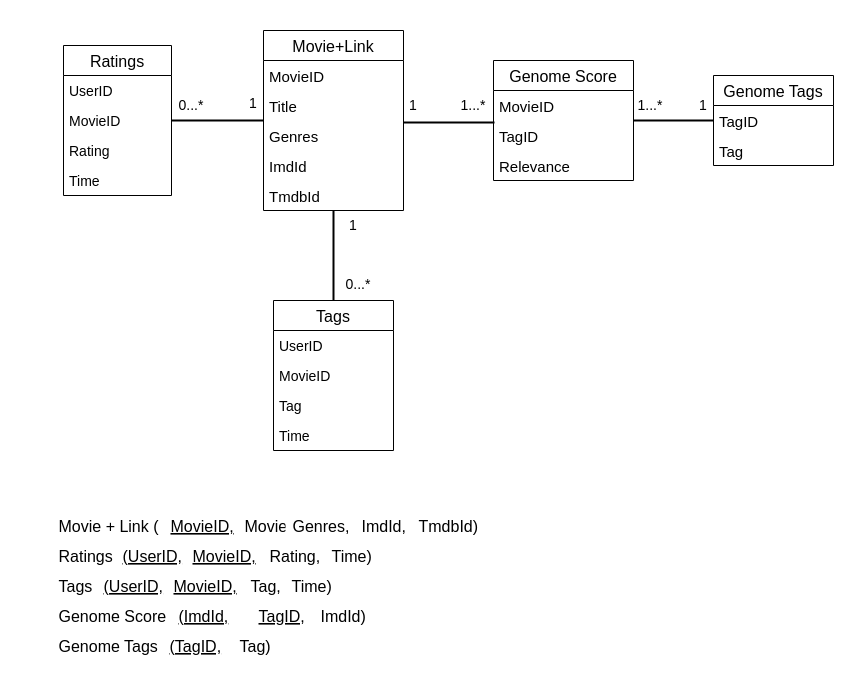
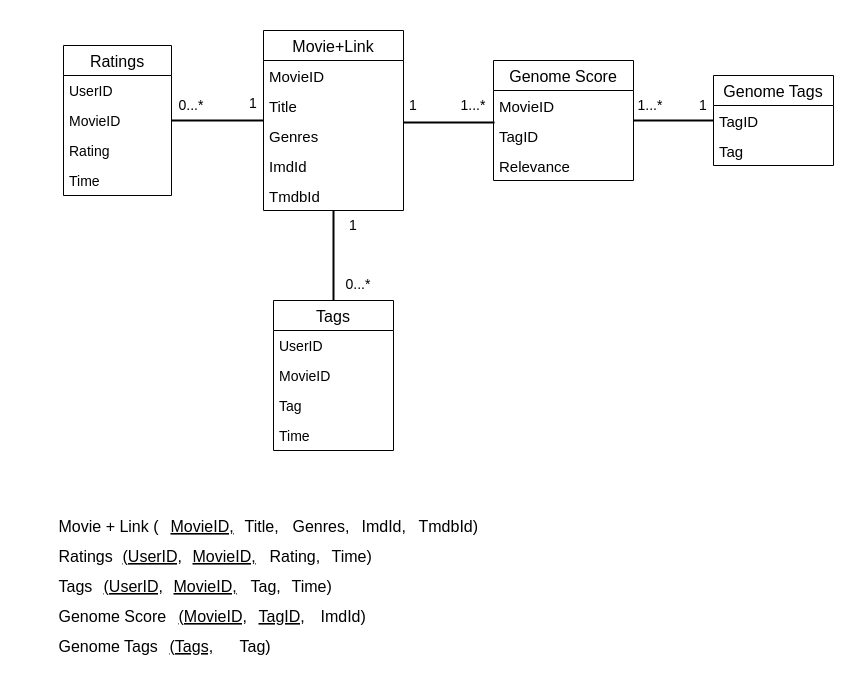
  <mxCell id="0" />
  <mxCell id="1" parent="0" />
  <mxCell id="2" value="1" style="text;html=1;strokeColor=none;fillColor=none;align=center;verticalAlign=middle;whiteSpace=wrap;rounded=0;fontSize=14;" vertex="1" parent="1"><mxGeometry x="323" y="210" width="60" height="30" as="geometry" /></mxCell>
  <mxCell id="3" value="&lt;font style=&quot;font-size: 14px&quot;&gt;0...*&lt;/font&gt;" style="text;html=1;strokeColor=none;fillColor=none;align=center;verticalAlign=middle;whiteSpace=wrap;rounded=0;fontSize=18;" vertex="1" parent="1"><mxGeometry x="171" y="103" width="40" as="geometry" /></mxCell>
  <mxCell id="4" value="1" style="text;html=1;strokeColor=none;fillColor=none;align=center;verticalAlign=middle;whiteSpace=wrap;rounded=0;fontSize=14;" vertex="1" parent="1"><mxGeometry x="223" y="88" width="60" height="30" as="geometry" /></mxCell>
  <mxCell id="5" value="1" style="text;html=1;strokeColor=none;fillColor=none;align=center;verticalAlign=middle;whiteSpace=wrap;rounded=0;fontSize=14;" vertex="1" parent="1"><mxGeometry x="383" y="90" width="60" height="30" as="geometry" /></mxCell>
  <mxCell id="6" value="1" style="text;html=1;strokeColor=none;fillColor=none;align=center;verticalAlign=middle;whiteSpace=wrap;rounded=0;fontSize=14;" vertex="1" parent="1"><mxGeometry x="673" y="90" width="60" height="30" as="geometry" /></mxCell>
  <mxCell id="7" value="&lt;font style=&quot;font-size: 14px&quot;&gt;0...*&lt;/font&gt;" style="text;html=1;strokeColor=none;fillColor=none;align=center;verticalAlign=middle;whiteSpace=wrap;rounded=0;fontSize=18;" vertex="1" parent="1"><mxGeometry x="333" y="270" width="50" height="25" as="geometry" /></mxCell>
  <mxCell id="8" value="1...*" style="text;html=1;strokeColor=none;fillColor=none;align=center;verticalAlign=middle;whiteSpace=wrap;rounded=0;fontSize=14;" vertex="1" parent="1"><mxGeometry x="443" y="90" width="60" height="30" as="geometry" /></mxCell>
  <mxCell id="9" value="1...*" style="text;html=1;strokeColor=none;fillColor=none;align=center;verticalAlign=middle;whiteSpace=wrap;rounded=0;fontSize=14;" vertex="1" parent="1"><mxGeometry x="333" y="20" width="60" height="30" as="geometry" /></mxCell>
  <mxCell id="10" value="Tags" style="swimlane;fontStyle=0;childLayout=stackLayout;horizontal=1;startSize=30;horizontalStack=0;resizeParent=1;resizeParentMax=0;resizeLast=0;collapsible=1;marginBottom=0;fontSize=16;verticalAlign=top;strokeWidth=1;" vertex="1" parent="1"><mxGeometry x="273" y="300" width="120" height="150" as="geometry" /></mxCell>
  <mxCell id="11" value="UserID" style="text;strokeColor=none;fillColor=none;align=left;verticalAlign=middle;spacingLeft=4;spacingRight=4;overflow=hidden;points=[[0,0.5],[1,0.5]];portConstraint=eastwest;rotatable=0;fontSize=14;" vertex="1" parent="10"><mxGeometry y="30" width="120" height="30" as="geometry" /></mxCell>
  <mxCell id="12" value="MovieID" style="text;strokeColor=none;fillColor=none;align=left;verticalAlign=middle;spacingLeft=4;spacingRight=4;overflow=hidden;points=[[0,0.5],[1,0.5]];portConstraint=eastwest;rotatable=0;fontSize=14;" vertex="1" parent="10"><mxGeometry y="60" width="120" height="30" as="geometry" /></mxCell>
  <mxCell id="13" value="Tag" style="text;strokeColor=none;fillColor=none;align=left;verticalAlign=middle;spacingLeft=4;spacingRight=4;overflow=hidden;points=[[0,0.5],[1,0.5]];portConstraint=eastwest;rotatable=0;fontSize=14;" vertex="1" parent="10"><mxGeometry y="90" width="120" height="30" as="geometry" /></mxCell>
  <mxCell id="14" value="Time" style="text;strokeColor=none;fillColor=none;align=left;verticalAlign=middle;spacingLeft=4;spacingRight=4;overflow=hidden;points=[[0,0.5],[1,0.5]];portConstraint=eastwest;rotatable=0;fontSize=14;" vertex="1" parent="10"><mxGeometry y="120" width="120" height="30" as="geometry" /></mxCell>
  <mxCell id="15" value="Ratings" style="swimlane;fontStyle=0;childLayout=stackLayout;horizontal=1;startSize=30;horizontalStack=0;resizeParent=1;resizeParentMax=0;resizeLast=0;collapsible=1;marginBottom=0;fontSize=16;verticalAlign=top;strokeWidth=1;" vertex="1" parent="1"><mxGeometry x="63" y="45" width="108" height="150" as="geometry" /></mxCell>
  <mxCell id="16" value="UserID" style="text;strokeColor=none;fillColor=none;align=left;verticalAlign=middle;spacingLeft=4;spacingRight=4;overflow=hidden;points=[[0,0.5],[1,0.5]];portConstraint=eastwest;rotatable=0;fontSize=14;" vertex="1" parent="15"><mxGeometry y="30" width="108" height="30" as="geometry" /></mxCell>
  <mxCell id="17" value="MovieID" style="text;strokeColor=none;fillColor=none;align=left;verticalAlign=middle;spacingLeft=4;spacingRight=4;overflow=hidden;points=[[0,0.5],[1,0.5]];portConstraint=eastwest;rotatable=0;fontSize=14;" vertex="1" parent="15"><mxGeometry y="60" width="108" height="30" as="geometry" /></mxCell>
  <mxCell id="18" value="Rating" style="text;strokeColor=none;fillColor=none;align=left;verticalAlign=middle;spacingLeft=4;spacingRight=4;overflow=hidden;points=[[0,0.5],[1,0.5]];portConstraint=eastwest;rotatable=0;fontSize=14;" vertex="1" parent="15"><mxGeometry y="90" width="108" height="30" as="geometry" /></mxCell>
  <mxCell id="19" value="Time" style="text;strokeColor=none;fillColor=none;align=left;verticalAlign=middle;spacingLeft=4;spacingRight=4;overflow=hidden;points=[[0,0.5],[1,0.5]];portConstraint=eastwest;rotatable=0;fontSize=14;" vertex="1" parent="15"><mxGeometry y="120" width="108" height="30" as="geometry" /></mxCell>
  <mxCell id="20" value="" style="endArrow=none;html=1;rounded=0;fontSize=16;strokeWidth=2;entryX=0;entryY=1;entryDx=0;entryDy=0;exitX=1;exitY=0.5;exitDx=0;exitDy=0;entryPerimeter=0;" edge="1" parent="1" source="17" target="27"><mxGeometry width="50" height="50" relative="1" as="geometry"><mxPoint x="323" y="260" as="sourcePoint" /><mxPoint x="263" y="145" as="targetPoint" /></mxGeometry></mxCell>
  <mxCell id="21" value="Genome Score" style="swimlane;fontStyle=0;childLayout=stackLayout;horizontal=1;startSize=30;horizontalStack=0;resizeParent=1;resizeParentMax=0;resizeLast=0;collapsible=1;marginBottom=0;fontSize=16;strokeWidth=1;" vertex="1" parent="1"><mxGeometry x="493" y="60" width="140" height="120" as="geometry" /></mxCell>
  <mxCell id="22" value="MovieID" style="text;strokeColor=none;fillColor=none;align=left;verticalAlign=middle;spacingLeft=4;spacingRight=4;overflow=hidden;points=[[0,0.5],[1,0.5]];portConstraint=eastwest;rotatable=0;fontSize=15;" vertex="1" parent="21"><mxGeometry y="30" width="140" height="30" as="geometry" /></mxCell>
  <mxCell id="23" value="TagID" style="text;strokeColor=none;fillColor=none;align=left;verticalAlign=middle;spacingLeft=4;spacingRight=4;overflow=hidden;points=[[0,0.5],[1,0.5]];portConstraint=eastwest;rotatable=0;fontSize=15;" vertex="1" parent="21"><mxGeometry y="60" width="140" height="30" as="geometry" /></mxCell>
  <mxCell id="24" value="Relevance" style="text;strokeColor=none;fillColor=none;align=left;verticalAlign=middle;spacingLeft=4;spacingRight=4;overflow=hidden;points=[[0,0.5],[1,0.5]];portConstraint=eastwest;rotatable=0;fontSize=15;" vertex="1" parent="21"><mxGeometry y="90" width="140" height="30" as="geometry" /></mxCell>
  <mxCell id="25" value="Movie+Link" style="swimlane;fontStyle=0;childLayout=stackLayout;horizontal=1;startSize=30;horizontalStack=0;resizeParent=1;resizeParentMax=0;resizeLast=0;collapsible=1;marginBottom=0;fontSize=16;strokeWidth=1;" vertex="1" parent="1"><mxGeometry x="263" y="30" width="140" height="180" as="geometry" /></mxCell>
  <mxCell id="26" value="MovieID" style="text;strokeColor=none;fillColor=none;align=left;verticalAlign=middle;spacingLeft=4;spacingRight=4;overflow=hidden;points=[[0,0.5],[1,0.5]];portConstraint=eastwest;rotatable=0;fontSize=15;" vertex="1" parent="25"><mxGeometry y="30" width="140" height="30" as="geometry" /></mxCell>
  <mxCell id="27" value="Title" style="text;strokeColor=none;fillColor=none;align=left;verticalAlign=middle;spacingLeft=4;spacingRight=4;overflow=hidden;points=[[0,0.5],[1,0.5]];portConstraint=eastwest;rotatable=0;fontSize=15;" vertex="1" parent="25"><mxGeometry y="60" width="140" height="30" as="geometry" /></mxCell>
  <mxCell id="28" value="Genres" style="text;strokeColor=none;fillColor=none;align=left;verticalAlign=middle;spacingLeft=4;spacingRight=4;overflow=hidden;points=[[0,0.5],[1,0.5]];portConstraint=eastwest;rotatable=0;fontSize=15;" vertex="1" parent="25"><mxGeometry y="90" width="140" height="30" as="geometry" /></mxCell>
  <mxCell id="29" value="ImdId" style="text;strokeColor=none;fillColor=none;align=left;verticalAlign=middle;spacingLeft=4;spacingRight=4;overflow=hidden;points=[[0,0.5],[1,0.5]];portConstraint=eastwest;rotatable=0;fontSize=15;" vertex="1" parent="25"><mxGeometry y="120" width="140" height="30" as="geometry" /></mxCell>
  <mxCell id="30" value="TmdbId" style="text;strokeColor=none;fillColor=none;align=left;verticalAlign=middle;spacingLeft=4;spacingRight=4;overflow=hidden;points=[[0,0.5],[1,0.5]];portConstraint=eastwest;rotatable=0;fontSize=15;" vertex="1" parent="25"><mxGeometry y="150" width="140" height="30" as="geometry" /></mxCell>
  <mxCell id="31" value="" style="endArrow=none;html=1;rounded=0;fontSize=16;strokeWidth=2;entryX=0.5;entryY=1;entryDx=0;entryDy=0;exitX=0.5;exitY=0;exitDx=0;exitDy=0;" edge="1" parent="1" source="10" target="25"><mxGeometry width="50" height="50" relative="1" as="geometry"><mxPoint x="323" y="260" as="sourcePoint" /><mxPoint x="373" y="210" as="targetPoint" /></mxGeometry></mxCell>
  <mxCell id="32" value="Genome Tags" style="swimlane;fontStyle=0;childLayout=stackLayout;horizontal=1;startSize=30;horizontalStack=0;resizeParent=1;resizeParentMax=0;resizeLast=0;collapsible=1;marginBottom=0;fontSize=16;strokeWidth=1;" vertex="1" parent="1"><mxGeometry x="713" y="75" width="120" height="90" as="geometry" /></mxCell>
  <mxCell id="33" value="TagID" style="text;strokeColor=none;fillColor=none;align=left;verticalAlign=middle;spacingLeft=4;spacingRight=4;overflow=hidden;points=[[0,0.5],[1,0.5]];portConstraint=eastwest;rotatable=0;fontSize=15;" vertex="1" parent="32"><mxGeometry y="30" width="120" height="30" as="geometry" /></mxCell>
  <mxCell id="34" value="Tag" style="text;strokeColor=none;fillColor=none;align=left;verticalAlign=middle;spacingLeft=4;spacingRight=4;overflow=hidden;points=[[0,0.5],[1,0.5]];portConstraint=eastwest;rotatable=0;fontSize=15;" vertex="1" parent="32"><mxGeometry y="60" width="120" height="30" as="geometry" /></mxCell>
  <mxCell id="35" value="" style="endArrow=none;html=1;rounded=0;fontSize=16;strokeWidth=2;exitX=0.007;exitY=0.067;exitDx=0;exitDy=0;exitPerimeter=0;" edge="1" parent="1" source="23"><mxGeometry width="50" height="50" relative="1" as="geometry"><mxPoint x="383" y="210" as="sourcePoint" /><mxPoint x="403" y="122" as="targetPoint" /></mxGeometry></mxCell>
  <mxCell id="36" value="" style="endArrow=none;html=1;rounded=0;fontSize=16;strokeWidth=2;entryX=1;entryY=0.5;entryDx=0;entryDy=0;exitX=0;exitY=0.5;exitDx=0;exitDy=0;" edge="1" parent="1" source="33" target="21"><mxGeometry width="50" height="50" relative="1" as="geometry"><mxPoint x="383" y="210" as="sourcePoint" /><mxPoint x="433" y="160" as="targetPoint" /></mxGeometry></mxCell>
  <mxCell id="37" value="1...*" style="text;html=1;strokeColor=none;fillColor=none;align=center;verticalAlign=middle;whiteSpace=wrap;rounded=0;fontSize=14;" vertex="1" parent="1"><mxGeometry x="620" y="90" width="60" height="30" as="geometry" /></mxCell>
  <mxCell id="38" value="" style="shape=table;startSize=0;container=1;collapsible=1;childLayout=tableLayout;fixedRows=1;rowLines=0;fontStyle=0;align=center;resizeLast=1;strokeColor=none;fillColor=none;collapsible=0;fontSize=16;" vertex="1" parent="1"><mxGeometry x="20.5" y="510" width="465" height="30" as="geometry" /></mxCell>
  <mxCell id="39" value="" style="shape=tableRow;horizontal=0;startSize=0;swimlaneHead=0;swimlaneBody=0;fillColor=none;collapsible=0;dropTarget=0;points=[[0,0.5],[1,0.5]];portConstraint=eastwest;top=0;left=0;right=0;bottom=0;fontSize=16;strokeWidth=1;" vertex="1" parent="38"><mxGeometry width="465" height="30" as="geometry" /></mxCell>
  <mxCell id="40" value="" style="shape=partialRectangle;connectable=0;fillColor=none;top=0;left=0;bottom=0;right=0;editable=1;overflow=hidden;fontSize=16;strokeWidth=1;" vertex="1" parent="39"><mxGeometry width="30" height="30" as="geometry"><mxRectangle width="30" height="30" as="alternateBounds" /></mxGeometry></mxCell>
  <mxCell id="41" value="Movie + Link (" style="shape=partialRectangle;connectable=0;fillColor=none;top=0;left=0;bottom=0;right=0;align=left;spacingLeft=6;overflow=hidden;fontSize=16;strokeWidth=1;" vertex="1" parent="39"><mxGeometry x="30" width="112" height="30" as="geometry"><mxRectangle width="112" height="30" as="alternateBounds" /></mxGeometry></mxCell>
  <mxCell id="42" value="MovieID," style="shape=partialRectangle;connectable=0;fillColor=none;top=0;left=0;bottom=0;right=0;align=left;spacingLeft=6;overflow=hidden;fontSize=16;strokeWidth=1;fontStyle=4" vertex="1" parent="39"><mxGeometry x="142" width="74" height="30" as="geometry"><mxRectangle width="74" height="30" as="alternateBounds" /></mxGeometry></mxCell>
- <mxCell id="43" value="Movie," style="shape=partialRectangle;connectable=0;fillColor=none;top=0;left=0;bottom=0;right=0;align=left;spacingLeft=6;overflow=hidden;fontSize=16;strokeWidth=1;fontStyle=0" vertex="1" parent="39"><mxGeometry x="216" width="48" height="30" as="geometry"><mxRectangle width="48" height="30" as="alternateBounds" /></mxGeometry></mxCell>
+ <mxCell id="43" value="Title," style="shape=partialRectangle;connectable=0;fillColor=none;top=0;left=0;bottom=0;right=0;align=left;spacingLeft=6;overflow=hidden;fontSize=16;strokeWidth=1;fontStyle=0" vertex="1" parent="39"><mxGeometry x="216" width="48" height="30" as="geometry"><mxRectangle width="48" height="30" as="alternateBounds" /></mxGeometry></mxCell>
  <mxCell id="44" value="Genres," style="shape=partialRectangle;connectable=0;fillColor=none;top=0;left=0;bottom=0;right=0;align=left;spacingLeft=6;overflow=hidden;fontSize=16;strokeWidth=1;fontStyle=0" vertex="1" parent="39"><mxGeometry x="264" width="69" height="30" as="geometry"><mxRectangle width="69" height="30" as="alternateBounds" /></mxGeometry></mxCell>
  <mxCell id="45" value="ImdId," style="shape=partialRectangle;connectable=0;fillColor=none;top=0;left=0;bottom=0;right=0;align=left;spacingLeft=6;overflow=hidden;fontSize=16;strokeWidth=1;fontStyle=0" vertex="1" parent="39"><mxGeometry x="333" width="57" height="30" as="geometry"><mxRectangle width="57" height="30" as="alternateBounds" /></mxGeometry></mxCell>
  <mxCell id="46" value="TmdbId)" style="shape=partialRectangle;connectable=0;fillColor=none;top=0;left=0;bottom=0;right=0;align=left;spacingLeft=6;overflow=hidden;fontSize=16;strokeWidth=1;fontStyle=0" vertex="1" parent="39"><mxGeometry x="390" width="75" height="30" as="geometry"><mxRectangle width="75" height="30" as="alternateBounds" /></mxGeometry></mxCell>
  <mxCell id="47" value="" style="shape=table;startSize=0;container=1;collapsible=1;childLayout=tableLayout;fixedRows=1;rowLines=0;fontStyle=0;align=center;resizeLast=1;strokeColor=none;fillColor=none;collapsible=0;fontSize=16;" vertex="1" parent="1"><mxGeometry x="20.5" y="540" width="365" height="30" as="geometry" /></mxCell>
  <mxCell id="48" value="" style="shape=tableRow;horizontal=0;startSize=0;swimlaneHead=0;swimlaneBody=0;fillColor=none;collapsible=0;dropTarget=0;points=[[0,0.5],[1,0.5]];portConstraint=eastwest;top=0;left=0;right=0;bottom=0;fontSize=16;strokeWidth=1;" vertex="1" parent="47"><mxGeometry width="365" height="30" as="geometry" /></mxCell>
  <mxCell id="49" value="" style="shape=partialRectangle;connectable=0;fillColor=none;top=0;left=0;bottom=0;right=0;editable=1;overflow=hidden;fontSize=16;strokeWidth=1;" vertex="1" parent="48"><mxGeometry width="30" height="30" as="geometry"><mxRectangle width="30" height="30" as="alternateBounds" /></mxGeometry></mxCell>
  <mxCell id="50" value="Ratings " style="shape=partialRectangle;connectable=0;fillColor=none;top=0;left=0;bottom=0;right=0;align=left;spacingLeft=6;overflow=hidden;fontSize=16;strokeWidth=1;" vertex="1" parent="48"><mxGeometry x="30" width="64" height="30" as="geometry"><mxRectangle width="64" height="30" as="alternateBounds" /></mxGeometry></mxCell>
  <mxCell id="51" value="(UserID," style="shape=partialRectangle;connectable=0;fillColor=none;top=0;left=0;bottom=0;right=0;align=left;spacingLeft=6;overflow=hidden;fontSize=16;strokeWidth=1;fontStyle=4" vertex="1" parent="48"><mxGeometry x="94" width="70" height="30" as="geometry"><mxRectangle width="70" height="30" as="alternateBounds" /></mxGeometry></mxCell>
  <mxCell id="52" value="MovieID," style="shape=partialRectangle;connectable=0;fillColor=none;top=0;left=0;bottom=0;right=0;align=left;spacingLeft=6;overflow=hidden;fontSize=16;strokeWidth=1;fontStyle=4" vertex="1" parent="48"><mxGeometry x="164" width="77" height="30" as="geometry"><mxRectangle width="77" height="30" as="alternateBounds" /></mxGeometry></mxCell>
  <mxCell id="53" value="Rating," style="shape=partialRectangle;connectable=0;fillColor=none;top=0;left=0;bottom=0;right=0;align=left;spacingLeft=6;overflow=hidden;fontSize=16;strokeWidth=1;fontStyle=0" vertex="1" parent="48"><mxGeometry x="241" width="62" height="30" as="geometry"><mxRectangle width="62" height="30" as="alternateBounds" /></mxGeometry></mxCell>
  <mxCell id="54" value="Time)" style="shape=partialRectangle;connectable=0;fillColor=none;top=0;left=0;bottom=0;right=0;align=left;spacingLeft=6;overflow=hidden;fontSize=16;strokeWidth=1;fontStyle=0" vertex="1" parent="48"><mxGeometry x="303" width="62" height="30" as="geometry"><mxRectangle width="62" height="30" as="alternateBounds" /></mxGeometry></mxCell>
  <mxCell id="55" value="" style="shape=table;startSize=0;container=1;collapsible=1;childLayout=tableLayout;fixedRows=1;rowLines=0;fontStyle=0;align=center;resizeLast=1;strokeColor=none;fillColor=none;collapsible=0;fontSize=16;" vertex="1" parent="1"><mxGeometry x="20.5" y="570" width="325" height="30" as="geometry" /></mxCell>
  <mxCell id="56" value="" style="shape=tableRow;horizontal=0;startSize=0;swimlaneHead=0;swimlaneBody=0;fillColor=none;collapsible=0;dropTarget=0;points=[[0,0.5],[1,0.5]];portConstraint=eastwest;top=0;left=0;right=0;bottom=0;fontSize=16;strokeWidth=1;" vertex="1" parent="55"><mxGeometry width="325" height="30" as="geometry" /></mxCell>
  <mxCell id="57" value="" style="shape=partialRectangle;connectable=0;fillColor=none;top=0;left=0;bottom=0;right=0;editable=1;overflow=hidden;fontSize=16;strokeWidth=1;" vertex="1" parent="56"><mxGeometry width="30" height="30" as="geometry"><mxRectangle width="30" height="30" as="alternateBounds" /></mxGeometry></mxCell>
  <mxCell id="58" value="Tags " style="shape=partialRectangle;connectable=0;fillColor=none;top=0;left=0;bottom=0;right=0;align=left;spacingLeft=6;overflow=hidden;fontSize=16;strokeWidth=1;" vertex="1" parent="56"><mxGeometry x="30" width="45" height="30" as="geometry"><mxRectangle width="45" height="30" as="alternateBounds" /></mxGeometry></mxCell>
  <mxCell id="59" value="(UserID," style="shape=partialRectangle;connectable=0;fillColor=none;top=0;left=0;bottom=0;right=0;align=left;spacingLeft=6;overflow=hidden;fontSize=16;strokeWidth=1;fontStyle=4" vertex="1" parent="56"><mxGeometry x="75" width="70" height="30" as="geometry"><mxRectangle width="70" height="30" as="alternateBounds" /></mxGeometry></mxCell>
  <mxCell id="60" value="MovieID," style="shape=partialRectangle;connectable=0;fillColor=none;top=0;left=0;bottom=0;right=0;align=left;spacingLeft=6;overflow=hidden;fontSize=16;strokeWidth=1;fontStyle=4" vertex="1" parent="56"><mxGeometry x="145" width="77" height="30" as="geometry"><mxRectangle width="77" height="30" as="alternateBounds" /></mxGeometry></mxCell>
  <mxCell id="61" value="Tag," style="shape=partialRectangle;connectable=0;fillColor=none;top=0;left=0;bottom=0;right=0;align=left;spacingLeft=6;overflow=hidden;fontSize=16;strokeWidth=1;fontStyle=0" vertex="1" parent="56"><mxGeometry x="222" width="41" height="30" as="geometry"><mxRectangle width="41" height="30" as="alternateBounds" /></mxGeometry></mxCell>
  <mxCell id="62" value="Time)" style="shape=partialRectangle;connectable=0;fillColor=none;top=0;left=0;bottom=0;right=0;align=left;spacingLeft=6;overflow=hidden;fontSize=16;strokeWidth=1;fontStyle=0" vertex="1" parent="56"><mxGeometry x="263" width="62" height="30" as="geometry"><mxRectangle width="62" height="30" as="alternateBounds" /></mxGeometry></mxCell>
  <mxCell id="63" value="" style="shape=table;startSize=0;container=1;collapsible=1;childLayout=tableLayout;fixedRows=1;rowLines=0;fontStyle=0;align=center;resizeLast=1;strokeColor=none;fillColor=none;collapsible=0;fontSize=16;" vertex="1" parent="1"><mxGeometry x="20.5" y="600" width="390" height="30" as="geometry" /></mxCell>
  <mxCell id="64" value="" style="shape=tableRow;horizontal=0;startSize=0;swimlaneHead=0;swimlaneBody=0;fillColor=none;collapsible=0;dropTarget=0;points=[[0,0.5],[1,0.5]];portConstraint=eastwest;top=0;left=0;right=0;bottom=0;fontSize=16;strokeWidth=1;" vertex="1" parent="63"><mxGeometry width="390" height="30" as="geometry" /></mxCell>
  <mxCell id="65" value="" style="shape=partialRectangle;connectable=0;fillColor=none;top=0;left=0;bottom=0;right=0;editable=1;overflow=hidden;fontSize=16;strokeWidth=1;" vertex="1" parent="64"><mxGeometry width="30" height="30" as="geometry"><mxRectangle width="30" height="30" as="alternateBounds" /></mxGeometry></mxCell>
  <mxCell id="66" value="Genome Score " style="shape=partialRectangle;connectable=0;fillColor=none;top=0;left=0;bottom=0;right=0;align=left;spacingLeft=6;overflow=hidden;fontSize=16;strokeWidth=1;" vertex="1" parent="64"><mxGeometry x="30" width="120" height="30" as="geometry"><mxRectangle width="120" height="30" as="alternateBounds" /></mxGeometry></mxCell>
- <mxCell id="67" value="(ImdId," style="shape=partialRectangle;connectable=0;fillColor=none;top=0;left=0;bottom=0;right=0;align=left;spacingLeft=6;overflow=hidden;fontSize=16;strokeWidth=1;fontStyle=4" vertex="1" parent="64"><mxGeometry x="150" width="80" height="30" as="geometry"><mxRectangle width="80" height="30" as="alternateBounds" /></mxGeometry></mxCell>
+ <mxCell id="67" value="(MovieID," style="shape=partialRectangle;connectable=0;fillColor=none;top=0;left=0;bottom=0;right=0;align=left;spacingLeft=6;overflow=hidden;fontSize=16;strokeWidth=1;fontStyle=4" vertex="1" parent="64"><mxGeometry x="150" width="80" height="30" as="geometry"><mxRectangle width="80" height="30" as="alternateBounds" /></mxGeometry></mxCell>
  <mxCell id="68" value="TagID," style="shape=partialRectangle;connectable=0;fillColor=none;top=0;left=0;bottom=0;right=0;align=left;spacingLeft=6;overflow=hidden;fontSize=16;strokeWidth=1;fontStyle=4" vertex="1" parent="64"><mxGeometry x="230" width="62" height="30" as="geometry"><mxRectangle width="62" height="30" as="alternateBounds" /></mxGeometry></mxCell>
  <mxCell id="69" value="ImdId)" style="shape=partialRectangle;connectable=0;fillColor=none;top=0;left=0;bottom=0;right=0;align=left;spacingLeft=6;overflow=hidden;fontSize=16;strokeWidth=1;fontStyle=0" vertex="1" parent="64"><mxGeometry x="292" width="98" height="30" as="geometry"><mxRectangle width="98" height="30" as="alternateBounds" /></mxGeometry></mxCell>
  <mxCell id="70" value="" style="shape=table;startSize=0;container=1;collapsible=1;childLayout=tableLayout;fixedRows=1;rowLines=0;fontStyle=0;align=center;resizeLast=1;strokeColor=none;fillColor=none;collapsible=0;fontSize=16;" vertex="1" parent="1"><mxGeometry x="20.5" y="630" width="281" height="30" as="geometry" /></mxCell>
  <mxCell id="71" value="" style="shape=tableRow;horizontal=0;startSize=0;swimlaneHead=0;swimlaneBody=0;fillColor=none;collapsible=0;dropTarget=0;points=[[0,0.5],[1,0.5]];portConstraint=eastwest;top=0;left=0;right=0;bottom=0;fontSize=16;strokeWidth=1;" vertex="1" parent="70"><mxGeometry width="281" height="30" as="geometry" /></mxCell>
  <mxCell id="72" value="" style="shape=partialRectangle;connectable=0;fillColor=none;top=0;left=0;bottom=0;right=0;editable=1;overflow=hidden;fontSize=16;strokeWidth=1;" vertex="1" parent="71"><mxGeometry width="30" height="30" as="geometry"><mxRectangle width="30" height="30" as="alternateBounds" /></mxGeometry></mxCell>
  <mxCell id="73" value="Genome Tags" style="shape=partialRectangle;connectable=0;fillColor=none;top=0;left=0;bottom=0;right=0;align=left;spacingLeft=6;overflow=hidden;fontSize=16;strokeWidth=1;" vertex="1" parent="71"><mxGeometry x="30" width="111" height="30" as="geometry"><mxRectangle width="111" height="30" as="alternateBounds" /></mxGeometry></mxCell>
- <mxCell id="74" value="(TagID," style="shape=partialRectangle;connectable=0;fillColor=none;top=0;left=0;bottom=0;right=0;align=left;spacingLeft=6;overflow=hidden;fontSize=16;strokeWidth=1;fontStyle=4" vertex="1" parent="71"><mxGeometry x="141" width="70" height="30" as="geometry"><mxRectangle width="70" height="30" as="alternateBounds" /></mxGeometry></mxCell>
+ <mxCell id="74" value="(Tags," style="shape=partialRectangle;connectable=0;fillColor=none;top=0;left=0;bottom=0;right=0;align=left;spacingLeft=6;overflow=hidden;fontSize=16;strokeWidth=1;fontStyle=4" vertex="1" parent="71"><mxGeometry x="141" width="70" height="30" as="geometry"><mxRectangle width="70" height="30" as="alternateBounds" /></mxGeometry></mxCell>
  <mxCell id="75" value="Tag)" style="shape=partialRectangle;connectable=0;fillColor=none;top=0;left=0;bottom=0;right=0;align=left;spacingLeft=6;overflow=hidden;fontSize=16;strokeWidth=1;" vertex="1" parent="71"><mxGeometry x="211" width="70" height="30" as="geometry"><mxRectangle width="70" height="30" as="alternateBounds" /></mxGeometry></mxCell>
